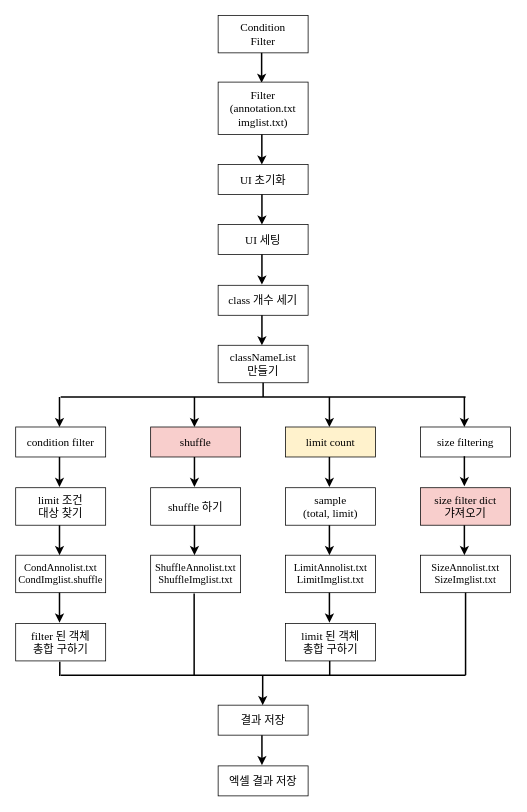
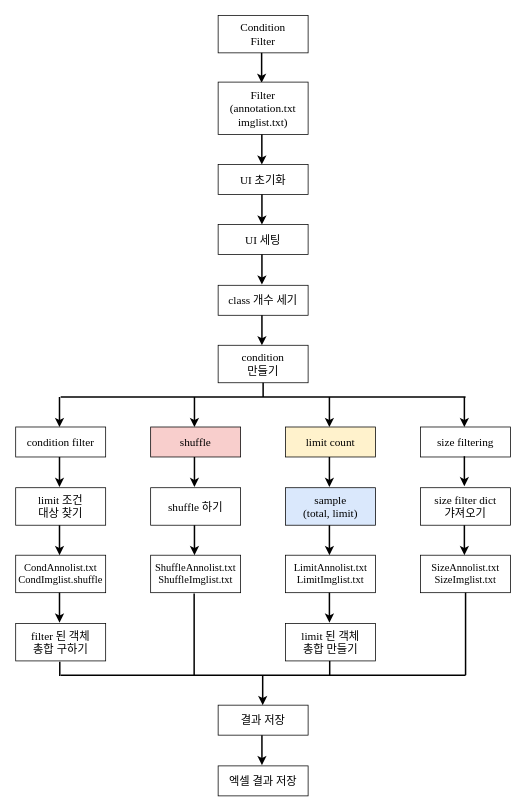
  <mxCell id="0" />
  <mxCell id="1" parent="0" />
  <mxCell id="2" value="&lt;font face=&quot;맑은 고딕&quot;&gt;&lt;span style=&quot;font-size: 15px&quot;&gt;Condition&lt;br&gt;Filter&lt;br&gt;&lt;/span&gt;&lt;/font&gt;" style="rounded=0;whiteSpace=wrap;html=1;" vertex="1" parent="1"><mxGeometry x="290" y="20" width="120" height="50" as="geometry" /></mxCell>
  <mxCell id="3" value="" style="endArrow=classic;html=1;rounded=0;fontSize=15;strokeWidth=2;" edge="1" parent="1"><mxGeometry width="50" height="50" relative="1" as="geometry"><mxPoint x="348" y="70" as="sourcePoint" /><mxPoint x="348" y="110" as="targetPoint" /></mxGeometry></mxCell>
  <mxCell id="4" value="&lt;font face=&quot;맑은 고딕&quot;&gt;&lt;span style=&quot;font-size: 15px&quot;&gt;Filter&lt;br&gt;(annotation.txt&lt;br&gt;imglist.txt)&lt;br&gt;&lt;/span&gt;&lt;/font&gt;" style="rounded=0;whiteSpace=wrap;html=1;" vertex="1" parent="1"><mxGeometry x="290" y="109" width="120" height="70" as="geometry" /></mxCell>
  <mxCell id="5" value="" style="endArrow=classic;html=1;rounded=0;fontSize=15;strokeWidth=2;" edge="1" parent="1"><mxGeometry width="50" height="50" relative="1" as="geometry"><mxPoint x="348.29" y="179" as="sourcePoint" /><mxPoint x="348.29" y="219" as="targetPoint" /></mxGeometry></mxCell>
  <mxCell id="6" value="&lt;font face=&quot;맑은 고딕&quot;&gt;&lt;span style=&quot;font-size: 15px&quot;&gt;&lt;font style=&quot;vertical-align: inherit&quot;&gt;&lt;font style=&quot;vertical-align: inherit&quot;&gt;UI 초기화&lt;/font&gt;&lt;/font&gt;&lt;/span&gt;&lt;/font&gt;" style="rounded=0;whiteSpace=wrap;html=1;" vertex="1" parent="1"><mxGeometry x="290" y="219" width="120" height="40" as="geometry" /></mxCell>
  <mxCell id="7" value="" style="endArrow=classic;html=1;rounded=0;fontSize=15;strokeWidth=2;" edge="1" parent="1"><mxGeometry width="50" height="50" relative="1" as="geometry"><mxPoint x="348.41" y="259" as="sourcePoint" /><mxPoint x="348.41" y="299" as="targetPoint" /></mxGeometry></mxCell>
  <mxCell id="8" value="&lt;font face=&quot;맑은 고딕&quot;&gt;&lt;span style=&quot;font-size: 15px&quot;&gt;&lt;font style=&quot;vertical-align: inherit&quot;&gt;&lt;font style=&quot;vertical-align: inherit&quot;&gt;UI 세팅&lt;/font&gt;&lt;/font&gt;&lt;/span&gt;&lt;/font&gt;" style="rounded=0;whiteSpace=wrap;html=1;" vertex="1" parent="1"><mxGeometry x="290" y="299" width="120" height="40" as="geometry" /></mxCell>
  <mxCell id="9" value="" style="endArrow=classic;html=1;rounded=0;fontSize=15;strokeWidth=2;" edge="1" parent="1"><mxGeometry width="50" height="50" relative="1" as="geometry"><mxPoint x="348.41" y="339" as="sourcePoint" /><mxPoint x="348.41" y="379" as="targetPoint" /></mxGeometry></mxCell>
  <mxCell id="10" value="&lt;font face=&quot;맑은 고딕&quot;&gt;&lt;span style=&quot;font-size: 15px&quot;&gt;&lt;font style=&quot;vertical-align: inherit&quot;&gt;&lt;font style=&quot;vertical-align: inherit&quot;&gt;class 개수 세기&lt;/font&gt;&lt;/font&gt;&lt;/span&gt;&lt;/font&gt;" style="rounded=0;whiteSpace=wrap;html=1;" vertex="1" parent="1"><mxGeometry x="290" y="380" width="120" height="40" as="geometry" /></mxCell>
  <mxCell id="11" value="" style="endArrow=classic;html=1;rounded=0;fontSize=15;strokeWidth=2;" edge="1" parent="1"><mxGeometry width="50" height="50" relative="1" as="geometry"><mxPoint x="348.41" y="420" as="sourcePoint" /><mxPoint x="348.41" y="460" as="targetPoint" /></mxGeometry></mxCell>
- <mxCell id="12" value="&lt;font face=&quot;맑은 고딕&quot;&gt;&lt;span style=&quot;font-size: 15px&quot;&gt;classNameList &lt;br&gt;만들기&lt;/span&gt;&lt;/font&gt;" style="rounded=0;whiteSpace=wrap;html=1;" vertex="1" parent="1"><mxGeometry x="290" y="460" width="120" height="50" as="geometry" /></mxCell>
+ <mxCell id="12" value="&lt;font face=&quot;맑은 고딕&quot;&gt;&lt;span style=&quot;font-size: 15px&quot;&gt;condition &lt;br&gt;만들기&lt;/span&gt;&lt;/font&gt;" style="rounded=0;whiteSpace=wrap;html=1;" vertex="1" parent="1"><mxGeometry x="290" y="460" width="120" height="50" as="geometry" /></mxCell>
  <mxCell id="13" value="" style="endArrow=none;html=1;rounded=0;strokeWidth=2;" edge="1" parent="1"><mxGeometry width="50" height="50" relative="1" as="geometry"><mxPoint x="350" y="529" as="sourcePoint" /><mxPoint x="350" y="510" as="targetPoint" /></mxGeometry></mxCell>
  <mxCell id="14" value="" style="endArrow=none;html=1;rounded=0;strokeWidth=2;" edge="1" parent="1"><mxGeometry width="50" height="50" relative="1" as="geometry"><mxPoint x="80" y="529" as="sourcePoint" /><mxPoint x="620" y="529" as="targetPoint" /></mxGeometry></mxCell>
  <mxCell id="15" value="" style="endArrow=classic;html=1;rounded=0;fontSize=15;strokeWidth=2;" edge="1" parent="1"><mxGeometry width="50" height="50" relative="1" as="geometry"><mxPoint x="258.41" y="529" as="sourcePoint" /><mxPoint x="258.41" y="569" as="targetPoint" /></mxGeometry></mxCell>
  <mxCell id="16" value="&lt;font face=&quot;맑은 고딕&quot;&gt;&lt;span style=&quot;font-size: 15px&quot;&gt;&lt;font style=&quot;vertical-align: inherit&quot;&gt;&lt;font style=&quot;vertical-align: inherit&quot;&gt;shuffle&lt;/font&gt;&lt;/font&gt;&lt;/span&gt;&lt;/font&gt;" style="rounded=0;whiteSpace=wrap;html=1;fillColor=#f8cecc;" vertex="1" parent="1"><mxGeometry x="200" y="569" width="120" height="40" as="geometry" /></mxCell>
  <mxCell id="17" value="" style="endArrow=classic;html=1;rounded=0;fontSize=15;strokeWidth=2;" edge="1" parent="1"><mxGeometry width="50" height="50" relative="1" as="geometry"><mxPoint x="258.41" y="609" as="sourcePoint" /><mxPoint x="258.41" y="649" as="targetPoint" /></mxGeometry></mxCell>
  <mxCell id="18" value="" style="endArrow=classic;html=1;rounded=0;fontSize=15;strokeWidth=2;" edge="1" parent="1"><mxGeometry width="50" height="50" relative="1" as="geometry"><mxPoint x="438.41" y="529" as="sourcePoint" /><mxPoint x="438.41" y="569" as="targetPoint" /></mxGeometry></mxCell>
  <mxCell id="19" value="&lt;font face=&quot;맑은 고딕&quot;&gt;&lt;span style=&quot;font-size: 15px&quot;&gt;&lt;font style=&quot;vertical-align: inherit&quot;&gt;&lt;font style=&quot;vertical-align: inherit&quot;&gt;limit count&lt;/font&gt;&lt;/font&gt;&lt;/span&gt;&lt;/font&gt;" style="rounded=0;whiteSpace=wrap;html=1;fillColor=#fff2cc;" vertex="1" parent="1"><mxGeometry x="380" y="569" width="120" height="40" as="geometry" /></mxCell>
  <mxCell id="20" value="" style="endArrow=classic;html=1;rounded=0;fontSize=15;strokeWidth=2;" edge="1" parent="1"><mxGeometry width="50" height="50" relative="1" as="geometry"><mxPoint x="438.41" y="609" as="sourcePoint" /><mxPoint x="438.41" y="649" as="targetPoint" /></mxGeometry></mxCell>
  <mxCell id="21" value="" style="endArrow=classic;html=1;rounded=0;fontSize=15;strokeWidth=2;" edge="1" parent="1"><mxGeometry width="50" height="50" relative="1" as="geometry"><mxPoint x="78.41" y="529" as="sourcePoint" /><mxPoint x="78.41" y="569" as="targetPoint" /></mxGeometry></mxCell>
  <mxCell id="22" value="&lt;font face=&quot;맑은 고딕&quot;&gt;&lt;span style=&quot;font-size: 15px&quot;&gt;condition filter&lt;/span&gt;&lt;/font&gt;" style="rounded=0;whiteSpace=wrap;html=1;" vertex="1" parent="1"><mxGeometry x="20" y="569" width="120" height="40" as="geometry" /></mxCell>
  <mxCell id="23" value="" style="endArrow=classic;html=1;rounded=0;fontSize=15;strokeWidth=2;" edge="1" parent="1"><mxGeometry width="50" height="50" relative="1" as="geometry"><mxPoint x="78.41" y="609" as="sourcePoint" /><mxPoint x="78.41" y="649" as="targetPoint" /></mxGeometry></mxCell>
  <mxCell id="24" value="" style="endArrow=classic;html=1;rounded=0;fontSize=15;strokeWidth=2;" edge="1" parent="1"><mxGeometry width="50" height="50" relative="1" as="geometry"><mxPoint x="618.41" y="529" as="sourcePoint" /><mxPoint x="618.41" y="569" as="targetPoint" /></mxGeometry></mxCell>
  <mxCell id="25" value="&lt;font face=&quot;맑은 고딕&quot;&gt;&lt;span style=&quot;font-size: 15px&quot;&gt;&lt;font style=&quot;vertical-align: inherit&quot;&gt;&lt;font style=&quot;vertical-align: inherit&quot;&gt;size filtering&lt;/font&gt;&lt;/font&gt;&lt;/span&gt;&lt;/font&gt;" style="rounded=0;whiteSpace=wrap;html=1;" vertex="1" parent="1"><mxGeometry x="560" y="569" width="120" height="40" as="geometry" /></mxCell>
  <mxCell id="26" value="" style="endArrow=classic;html=1;rounded=0;fontSize=15;strokeWidth=2;" edge="1" parent="1"><mxGeometry width="50" height="50" relative="1" as="geometry"><mxPoint x="618.41" y="608" as="sourcePoint" /><mxPoint x="618.41" y="648" as="targetPoint" /></mxGeometry></mxCell>
  <mxCell id="27" value="&lt;font face=&quot;맑은 고딕&quot;&gt;&lt;span style=&quot;font-size: 15px&quot;&gt;limit 조건 &lt;br&gt;대상 찾기&lt;/span&gt;&lt;/font&gt;" style="rounded=0;whiteSpace=wrap;html=1;" vertex="1" parent="1"><mxGeometry x="20" y="650" width="120" height="50" as="geometry" /></mxCell>
  <mxCell id="28" value="" style="endArrow=classic;html=1;rounded=0;fontSize=15;strokeWidth=2;" edge="1" parent="1"><mxGeometry width="50" height="50" relative="1" as="geometry"><mxPoint x="78.41" y="700" as="sourcePoint" /><mxPoint x="78.41" y="740" as="targetPoint" /></mxGeometry></mxCell>
  <mxCell id="29" value="&lt;font face=&quot;맑은 고딕&quot; style=&quot;font-size: 14px&quot;&gt;&lt;span&gt;CondAnnolist.txt&lt;br&gt;CondImglist.shuffle&lt;br&gt;&lt;/span&gt;&lt;/font&gt;" style="rounded=0;whiteSpace=wrap;html=1;" vertex="1" parent="1"><mxGeometry x="20" y="740" width="120" height="50" as="geometry" /></mxCell>
  <mxCell id="30" value="&lt;font face=&quot;맑은 고딕&quot;&gt;&lt;span style=&quot;font-size: 15px&quot;&gt;shuffle 하기&lt;/span&gt;&lt;/font&gt;" style="rounded=0;whiteSpace=wrap;html=1;" vertex="1" parent="1"><mxGeometry x="200" y="650" width="120" height="50" as="geometry" /></mxCell>
  <mxCell id="31" value="" style="endArrow=classic;html=1;rounded=0;fontSize=15;strokeWidth=2;" edge="1" parent="1"><mxGeometry width="50" height="50" relative="1" as="geometry"><mxPoint x="258.41" y="700" as="sourcePoint" /><mxPoint x="258.41" y="740" as="targetPoint" /></mxGeometry></mxCell>
  <mxCell id="32" value="&lt;font face=&quot;맑은 고딕&quot; style=&quot;font-size: 14px&quot;&gt;&lt;span&gt;ShuffleAnnolist.txt&lt;br&gt;ShuffleImglist.txt&lt;br&gt;&lt;/span&gt;&lt;/font&gt;" style="rounded=0;whiteSpace=wrap;html=1;" vertex="1" parent="1"><mxGeometry x="200" y="740" width="120" height="50" as="geometry" /></mxCell>
- <mxCell id="33" value="&lt;font face=&quot;맑은 고딕&quot;&gt;&lt;span style=&quot;font-size: 15px&quot;&gt;sample&lt;br&gt;(total, limit)&lt;/span&gt;&lt;/font&gt;" style="rounded=0;whiteSpace=wrap;html=1;" vertex="1" parent="1"><mxGeometry x="380" y="650" width="120" height="50" as="geometry" /></mxCell>
+ <mxCell id="33" value="&lt;font face=&quot;맑은 고딕&quot;&gt;&lt;span style=&quot;font-size: 15px&quot;&gt;sample&lt;br&gt;(total, limit)&lt;/span&gt;&lt;/font&gt;" style="rounded=0;whiteSpace=wrap;html=1;fillColor=#dae8fc;" vertex="1" parent="1"><mxGeometry x="380" y="650" width="120" height="50" as="geometry" /></mxCell>
  <mxCell id="34" value="" style="endArrow=classic;html=1;rounded=0;fontSize=15;strokeWidth=2;" edge="1" parent="1"><mxGeometry width="50" height="50" relative="1" as="geometry"><mxPoint x="438.41" y="700" as="sourcePoint" /><mxPoint x="438.41" y="740" as="targetPoint" /></mxGeometry></mxCell>
  <mxCell id="35" value="&lt;font face=&quot;맑은 고딕&quot; style=&quot;font-size: 14px&quot;&gt;&lt;span&gt;LimitAnnolist.txt&lt;br&gt;LimitImglist.txt&lt;br&gt;&lt;/span&gt;&lt;/font&gt;" style="rounded=0;whiteSpace=wrap;html=1;" vertex="1" parent="1"><mxGeometry x="380" y="740" width="120" height="50" as="geometry" /></mxCell>
- <mxCell id="36" value="&lt;font face=&quot;맑은 고딕&quot;&gt;&lt;span style=&quot;font-size: 15px&quot;&gt;size filter dict&lt;br&gt;&lt;/span&gt;&lt;/font&gt;&lt;font style=&quot;font-size: 15px&quot;&gt;갸져오기&lt;/font&gt;" style="rounded=0;whiteSpace=wrap;html=1;fillColor=#f8cecc;" vertex="1" parent="1"><mxGeometry x="560" y="650" width="120" height="50" as="geometry" /></mxCell>
+ <mxCell id="36" value="&lt;font face=&quot;맑은 고딕&quot;&gt;&lt;span style=&quot;font-size: 15px&quot;&gt;size filter dict&lt;br&gt;&lt;/span&gt;&lt;/font&gt;&lt;font style=&quot;font-size: 15px&quot;&gt;갸져오기&lt;/font&gt;" style="rounded=0;whiteSpace=wrap;html=1;" vertex="1" parent="1"><mxGeometry x="560" y="650" width="120" height="50" as="geometry" /></mxCell>
  <mxCell id="37" value="" style="endArrow=classic;html=1;rounded=0;fontSize=15;strokeWidth=2;" edge="1" parent="1"><mxGeometry width="50" height="50" relative="1" as="geometry"><mxPoint x="618.41" y="700" as="sourcePoint" /><mxPoint x="618.41" y="740" as="targetPoint" /></mxGeometry></mxCell>
  <mxCell id="38" value="&lt;font face=&quot;맑은 고딕&quot; style=&quot;font-size: 14px&quot;&gt;&lt;span&gt;SizeAnnolist.txt&lt;br&gt;SizeImglist.txt&lt;br&gt;&lt;/span&gt;&lt;/font&gt;" style="rounded=0;whiteSpace=wrap;html=1;" vertex="1" parent="1"><mxGeometry x="560" y="740" width="120" height="50" as="geometry" /></mxCell>
  <mxCell id="39" value="" style="endArrow=classic;html=1;rounded=0;fontSize=15;strokeWidth=2;" edge="1" parent="1"><mxGeometry width="50" height="50" relative="1" as="geometry"><mxPoint x="78.41" y="790" as="sourcePoint" /><mxPoint x="78.41" y="830" as="targetPoint" /></mxGeometry></mxCell>
  <mxCell id="40" value="&lt;font face=&quot;맑은 고딕&quot;&gt;&lt;span style=&quot;font-size: 15px&quot;&gt;filter 된 객체&lt;br&gt;&lt;/span&gt;&lt;/font&gt;&lt;font style=&quot;font-size: 15px&quot;&gt;총합 구하기&lt;/font&gt;" style="rounded=0;whiteSpace=wrap;html=1;" vertex="1" parent="1"><mxGeometry x="20" y="831" width="120" height="50" as="geometry" /></mxCell>
  <mxCell id="41" value="" style="endArrow=classic;html=1;rounded=0;fontSize=15;strokeWidth=2;" edge="1" parent="1"><mxGeometry width="50" height="50" relative="1" as="geometry"><mxPoint x="438.41" y="790" as="sourcePoint" /><mxPoint x="438.41" y="830" as="targetPoint" /></mxGeometry></mxCell>
- <mxCell id="42" value="&lt;font face=&quot;맑은 고딕&quot;&gt;&lt;span style=&quot;font-size: 15px&quot;&gt;limit 된 객체&lt;br&gt;총합 구하기&lt;br&gt;&lt;/span&gt;&lt;/font&gt;" style="rounded=0;whiteSpace=wrap;html=1;" vertex="1" parent="1"><mxGeometry x="380" y="831" width="120" height="50" as="geometry" /></mxCell>
+ <mxCell id="42" value="&lt;font face=&quot;맑은 고딕&quot;&gt;&lt;span style=&quot;font-size: 15px&quot;&gt;limit 된 객체&lt;br&gt;총합 만들기&lt;br&gt;&lt;/span&gt;&lt;/font&gt;" style="rounded=0;whiteSpace=wrap;html=1;" vertex="1" parent="1"><mxGeometry x="380" y="831" width="120" height="50" as="geometry" /></mxCell>
  <mxCell id="43" value="" style="endArrow=none;html=1;rounded=0;strokeWidth=2;" edge="1" parent="1"><mxGeometry width="50" height="50" relative="1" as="geometry"><mxPoint x="438.79" y="900" as="sourcePoint" /><mxPoint x="438.79" y="881" as="targetPoint" /></mxGeometry></mxCell>
  <mxCell id="44" value="" style="endArrow=none;html=1;rounded=0;strokeWidth=2;" edge="1" parent="1"><mxGeometry width="50" height="50" relative="1" as="geometry"><mxPoint x="80" y="900" as="sourcePoint" /><mxPoint x="620" y="900" as="targetPoint" /></mxGeometry></mxCell>
  <mxCell id="45" value="" style="endArrow=none;html=1;rounded=0;fontSize=15;entryX=0.5;entryY=1;entryDx=0;entryDy=0;strokeWidth=2;" edge="1" parent="1"><mxGeometry width="50" height="50" relative="1" as="geometry"><mxPoint x="620" y="900" as="sourcePoint" /><mxPoint x="620" y="790" as="targetPoint" /></mxGeometry></mxCell>
  <mxCell id="46" value="" style="endArrow=none;html=1;rounded=0;strokeWidth=2;" edge="1" parent="1"><mxGeometry width="50" height="50" relative="1" as="geometry"><mxPoint x="78.79" y="901" as="sourcePoint" /><mxPoint x="78.79" y="882" as="targetPoint" /></mxGeometry></mxCell>
  <mxCell id="47" value="" style="endArrow=none;html=1;rounded=0;fontSize=15;entryX=0.5;entryY=1;entryDx=0;entryDy=0;strokeWidth=2;" edge="1" parent="1"><mxGeometry width="50" height="50" relative="1" as="geometry"><mxPoint x="258" y="901" as="sourcePoint" /><mxPoint x="258" y="791" as="targetPoint" /></mxGeometry></mxCell>
  <mxCell id="48" value="" style="endArrow=classic;html=1;rounded=0;fontSize=15;strokeWidth=2;" edge="1" parent="1"><mxGeometry width="50" height="50" relative="1" as="geometry"><mxPoint x="349.41" y="900" as="sourcePoint" /><mxPoint x="349.41" y="940" as="targetPoint" /></mxGeometry></mxCell>
  <mxCell id="49" value="&lt;font face=&quot;맑은 고딕&quot;&gt;&lt;span style=&quot;font-size: 15px&quot;&gt;&lt;font style=&quot;vertical-align: inherit&quot;&gt;&lt;font style=&quot;vertical-align: inherit&quot;&gt;결과 저장&lt;/font&gt;&lt;/font&gt;&lt;/span&gt;&lt;/font&gt;" style="rounded=0;whiteSpace=wrap;html=1;" vertex="1" parent="1"><mxGeometry x="290" y="940" width="120" height="40" as="geometry" /></mxCell>
  <mxCell id="50" value="" style="endArrow=classic;html=1;rounded=0;fontSize=15;strokeWidth=2;" edge="1" parent="1"><mxGeometry width="50" height="50" relative="1" as="geometry"><mxPoint x="348.41" y="980" as="sourcePoint" /><mxPoint x="348.41" y="1020" as="targetPoint" /></mxGeometry></mxCell>
  <mxCell id="51" value="&lt;font face=&quot;맑은 고딕&quot;&gt;&lt;span style=&quot;font-size: 15px&quot;&gt;&lt;font style=&quot;vertical-align: inherit&quot;&gt;&lt;font style=&quot;vertical-align: inherit&quot;&gt;엑셀 결과 저장&lt;/font&gt;&lt;/font&gt;&lt;/span&gt;&lt;/font&gt;" style="rounded=0;whiteSpace=wrap;html=1;" vertex="1" parent="1"><mxGeometry x="290" y="1021" width="120" height="40" as="geometry" /></mxCell>
